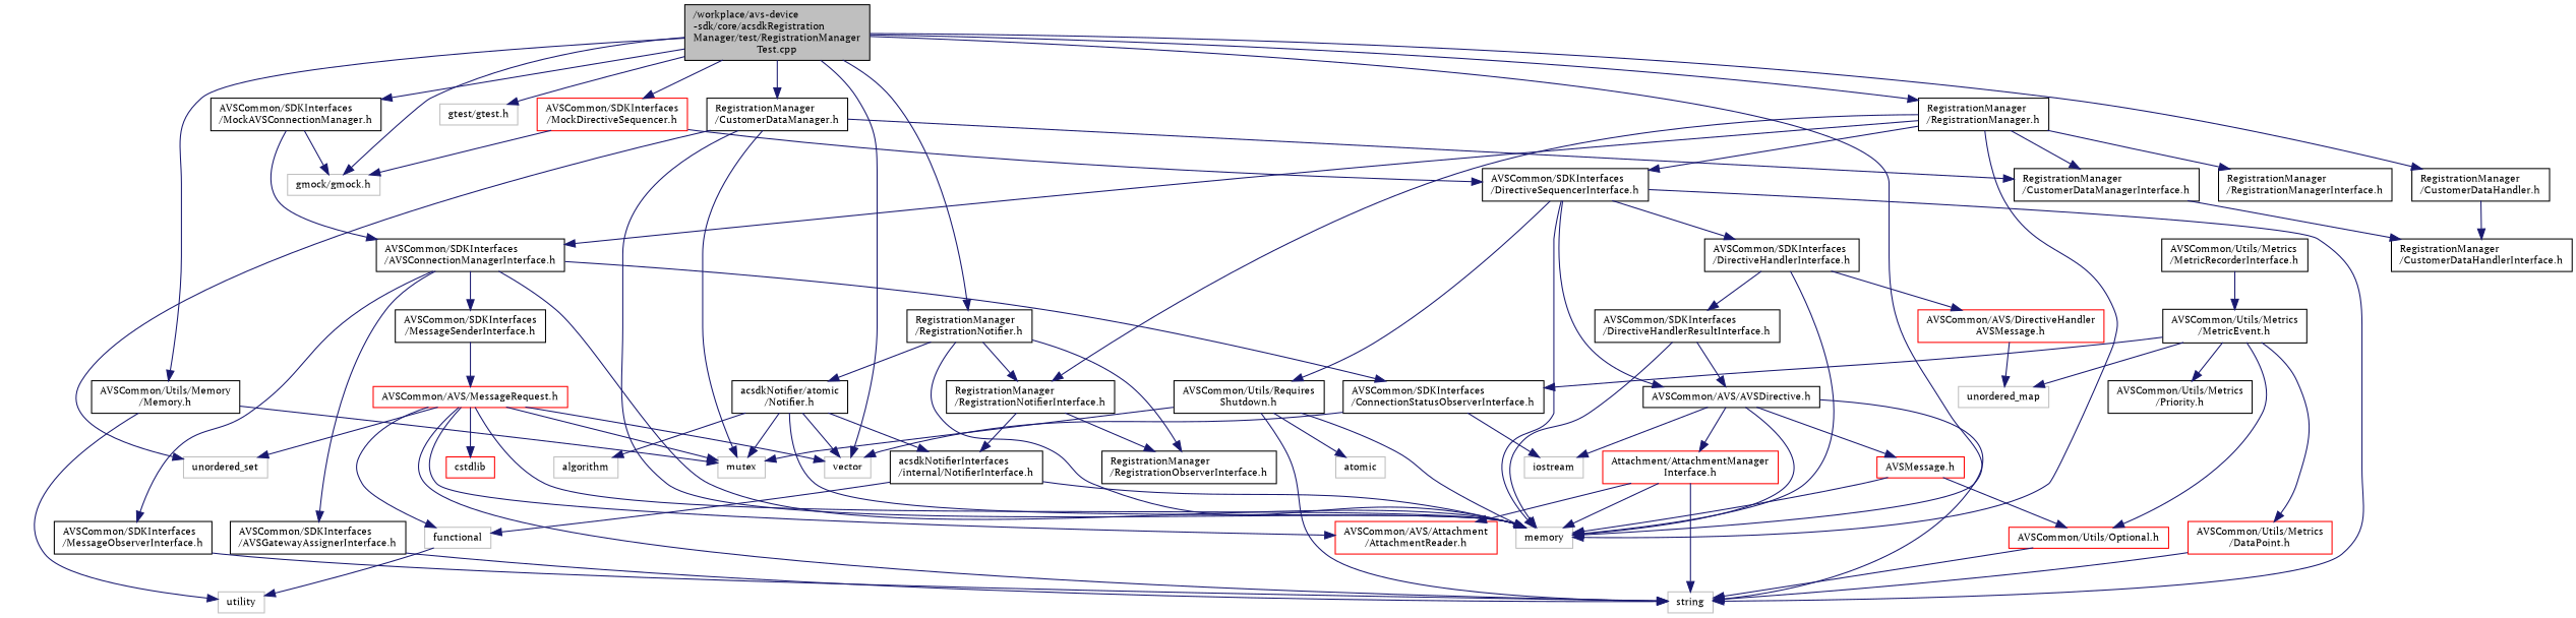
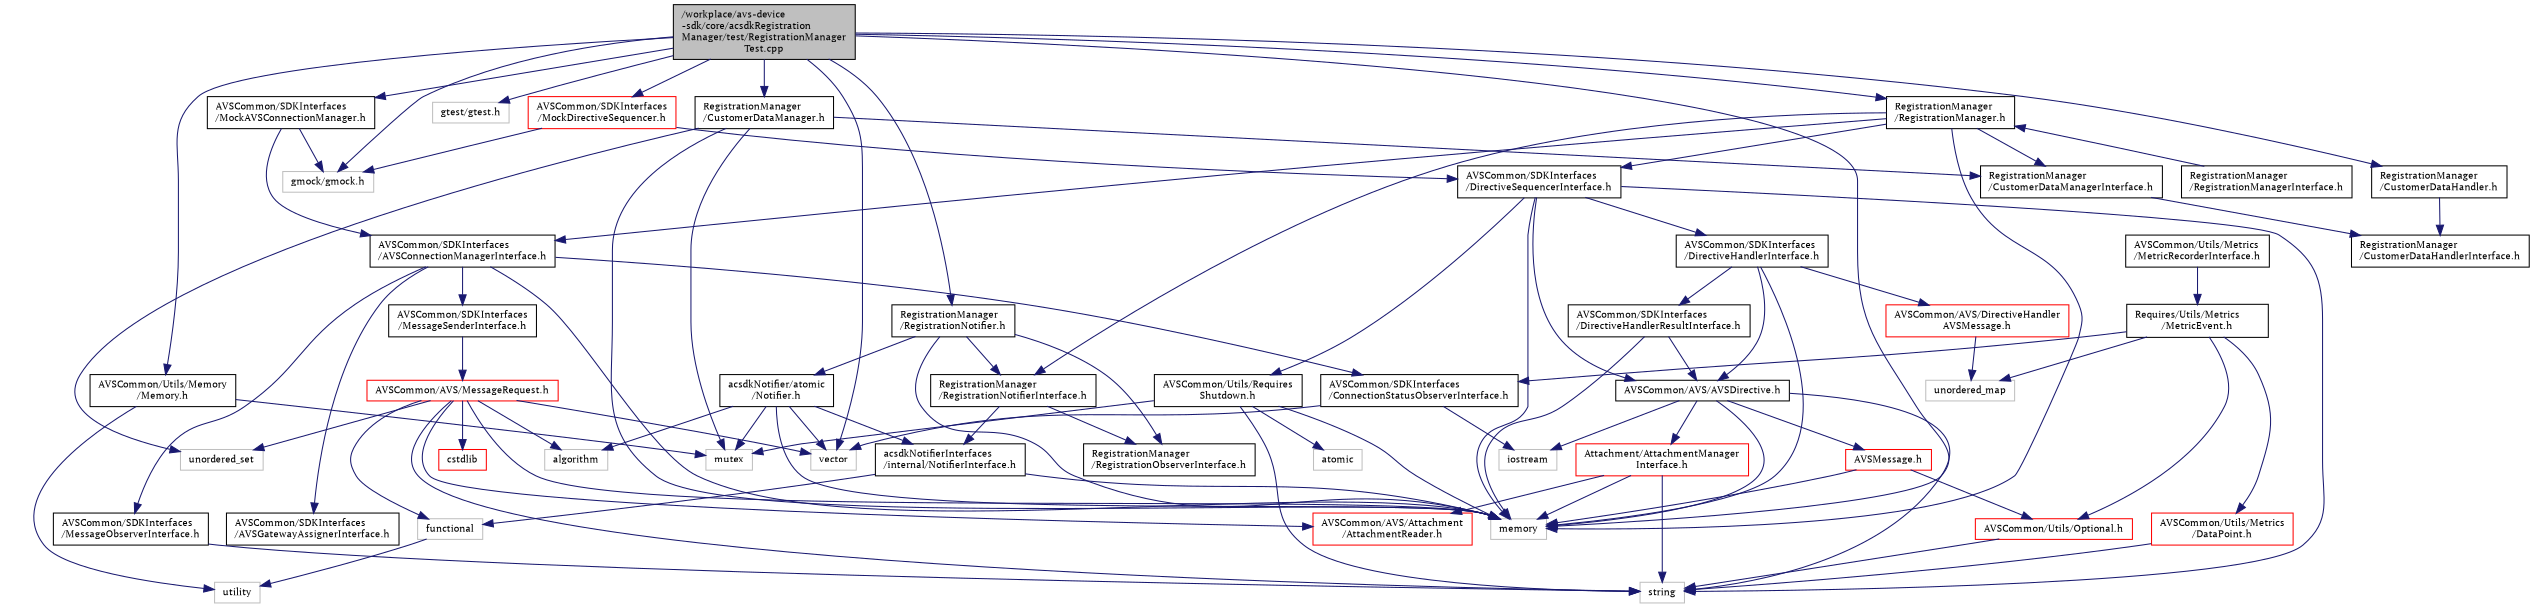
  digraph {
    fontname="PT Serif"
    node [color=black fillcolor=white fontname="PT Serif" fontsize=10 shape=record style=filled]
    edge [color=midnightblue fontname="PT Serif" fontsize=10 labelfontname=Helvetica labelfontsize=10 style=solid]
    n1 [fillcolor=grey75 fontcolor=black height=0.2 label="/workplace/avs-device\l-sdk/core/acsdkRegistration\lManager/test/RegistrationManager\lTest.cpp" width=0.4]
    n2 [color=grey75 height=0.2 label=memory width=0.4]
    n3 [color=grey75 height=0.2 label=vector width=0.4]
    n4 [color=grey75 height=0.2 label="gmock/gmock.h" width=0.4]
    n5 [color=grey75 height=0.2 label="gtest/gtest.h" width=0.4]
    n6 [height=0.2 label="AVSCommon/SDKInterfaces\l/MockAVSConnectionManager.h" width=0.4]
    n7 [color=red height=0.2 label="AVSCommon/SDKInterfaces\l/MockDirectiveSequencer.h" width=0.4]
    n8 [height=0.2 label="AVSCommon/Utils/Memory\l/Memory.h" width=0.4]
    n9 [height=0.2 label="RegistrationManager\l/CustomerDataHandler.h" width=0.4]
    n10 [height=0.2 label="RegistrationManager\l/CustomerDataManager.h" width=0.4]
    n11 [height=0.2 label="RegistrationManager\l/RegistrationManager.h" width=0.4]
    n12 [height=0.2 label="RegistrationManager\l/RegistrationNotifier.h" width=0.4]
    n13 [height=0.2 label="AVSCommon/SDKInterfaces\l/AVSConnectionManagerInterface.h" width=0.4]
    n14 [height=0.2 label="AVSCommon/SDKInterfaces\l/DirectiveSequencerInterface.h" width=0.4]
    n15 [color=grey75 height=0.2 label=mutex width=0.4]
    n16 [color=grey75 height=0.2 label=utility width=0.4]
    n17 [height=0.2 label="RegistrationManager\l/CustomerDataHandlerInterface.h" width=0.4]
    n18 [color=grey75 height=0.2 label=unordered_set width=0.4]
    n19 [height=0.2 label="RegistrationManager\l/CustomerDataManagerInterface.h" width=0.4]
    n20 [height=0.2 label="RegistrationManager\l/RegistrationManagerInterface.h" width=0.4]
    n21 [height=0.2 label="RegistrationManager\l/RegistrationNotifierInterface.h" width=0.4]
    n22 [height=0.2 label="RegistrationManager\l/RegistrationObserverInterface.h" width=0.4]
    n23 [height=0.2 label="acsdkNotifier/atomic\l/Notifier.h" width=0.4]
    n24 [height=0.2 label="AVSCommon/SDKInterfaces\l/AVSGatewayAssignerInterface.h" width=0.4]
    n25 [height=0.2 label="AVSCommon/SDKInterfaces\l/ConnectionStatusObserverInterface.h" width=0.4]
    n26 [height=0.2 label="AVSCommon/SDKInterfaces\l/MessageObserverInterface.h" width=0.4]
    n27 [height=0.2 label="AVSCommon/SDKInterfaces\l/MessageSenderInterface.h" width=0.4]
    n28 [color=grey75 height=0.2 label=string width=0.4]
    n29 [color=grey75 height=0.2 label=iostream width=0.4]
    n30 [color=red height=0.2 label="AVSCommon/AVS/MessageRequest.h" width=0.4]
    n31 [color=red height=0.2 label=cstdlib width=0.4]
    n32 [color=grey75 height=0.2 label=functional width=0.4]
    n33 [color=red height=0.2 label="AVSCommon/AVS/Attachment\l/AttachmentReader.h" width=0.4]
    n34 [height=0.2 label="AVSCommon/AVS/AVSDirective.h" width=0.4]
    n35 [height=0.2 label="AVSCommon/SDKInterfaces\l/DirectiveHandlerInterface.h" width=0.4]
    n36 [height=0.2 label="AVSCommon/Utils/Requires\lShutdown.h" width=0.4]
    n37 [color=red height=0.2 label="Attachment/AttachmentManager\lInterface.h" width=0.4]
    n38 [color=red height=0.2 label="AVSMessage.h" width=0.4]
    n39 [color=red height=0.2 label="AVSCommon/AVS/DirectiveHandler\lAVSMessage.h" width=0.4]
    n40 [height=0.2 label="AVSCommon/SDKInterfaces\l/DirectiveHandlerResultInterface.h" width=0.4]
    n41 [color=grey75 height=0.2 label=atomic width=0.4]
    n42 [color=red height=0.2 label="AVSCommon/Utils/Optional.h" width=0.4]
    n43 [color=grey75 height=0.2 label=unordered_map width=0.4]
    n44 [height=0.2 label="AVSCommon/Utils/Metrics\l/MetricRecorderInterface.h" width=0.4]
-   n45 [height=0.2 label="AVSCommon/Utils/Metrics\l/MetricEvent.h" width=0.4]
+   n45 [height=0.2 label="Requires/Utils/Metrics\l/MetricEvent.h" width=0.4]
    n46 [color=red height=0.2 label="AVSCommon/Utils/Metrics\l/DataPoint.h" width=0.4]
-   n47 [height=0.2 label="AVSCommon/Utils/Metrics\l/Priority.h" width=0.4]
    n48 [height=0.2 label="acsdkNotifierInterfaces\l/internal/NotifierInterface.h" width=0.4]
    n49 [color=grey75 height=0.2 label=algorithm width=0.4]
    n1 -> n2
    n1 -> n3
    n1 -> n4
    n1 -> n5
    n1 -> n6
    n1 -> n7
    n1 -> n8
    n1 -> n9
    n1 -> n10
    n1 -> n11
    n1 -> n12
    n6 -> n4
    n6 -> n13
    n7 -> n4
    n7 -> n14
    n8 -> n15
    n8 -> n16
    n9 -> n17
    n10 -> n2
    n10 -> n15
    n10 -> n18
    n10 -> n19
    n11 -> n2
    n11 -> n13
    n11 -> n14
    n11 -> n19
-   n11 -> n20
+   n20 -> n11
    n11 -> n21
    n12 -> n2
    n12 -> n21
    n12 -> n22
    n12 -> n23
    n13 -> n2
    n13 -> n24
    n13 -> n25
    n13 -> n26
    n13 -> n27
    n14 -> n2
    n14 -> n28
    n14 -> n34
    n14 -> n35
    n14 -> n36
    n19 -> n17
    n21 -> n22
    n21 -> n48
    n23 -> n2
    n23 -> n3
    n23 -> n15
    n23 -> n48
    n23 -> n49
-   n24 -> n28
    n25 -> n3
    n25 -> n29
    n26 -> n28
    n27 -> n30
    n30 -> n2
    n30 -> n3
-   n30 -> n15
+   n30 -> n49
    n30 -> n18
    n30 -> n28
    n30 -> n31
    n30 -> n32
    n30 -> n33
    n32 -> n16
    n34 -> n2
    n34 -> n28
    n34 -> n29
    n34 -> n37
    n34 -> n38
    n35 -> n2
+   n35 -> n34
    n35 -> n39
    n35 -> n40
    n36 -> n2
    n36 -> n15
    n36 -> n28
    n36 -> n41
    n37 -> n2
    n37 -> n28
    n37 -> n33
    n38 -> n2
    n38 -> n42
    n39 -> n43
    n40 -> n2
    n40 -> n34
    n42 -> n28
    n44 -> n45
    n45 -> n25
    n45 -> n42
    n45 -> n43
    n45 -> n46
-   n45 -> n47
    n46 -> n28
    n48 -> n2
    n48 -> n32
  }
